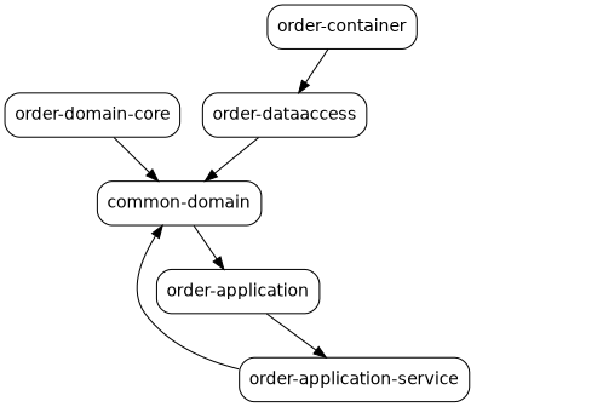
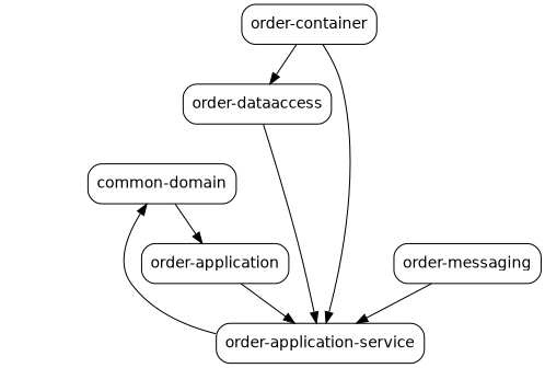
  digraph {
    node [fontname=Helvetica fontsize=14 shape=box style=rounded]
    edge [fontname=Helvetica fontsize=10]
-   n1 [label=<order-domain-core>]
    n2 [label=<common-domain>]
    n3 [label=<order-application>]
    n4 [label=<order-application-service>]
    n5 [label=<order-dataaccess>]
+   n6 [label=<order-messaging>]
    n7 [label=<order-container>]
-   n1 -> n2
    n2 -> n3
    n3 -> n4
    n4 -> n2
-   n5 -> n2
+   n5 -> n4
+   n6 -> n4
+   n7 -> n4
    n7 -> n5
  }
